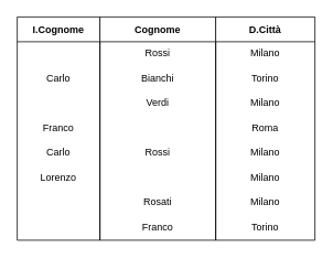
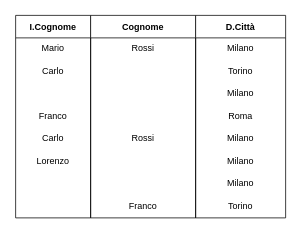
  <mxCell id="0" />
  <mxCell id="1" parent="0" />
  <mxCell id="2" value="I.Cognome" style="swimlane;startSize=30;fontStyle=1" parent="1" vertex="1"><mxGeometry x="20" y="20" width="100" height="270" as="geometry" /></mxCell>
+ <mxCell id="3" value="Mario" style="text;strokeColor=none;fillColor=none;spacingLeft=4;spacingRight=4;overflow=hidden;rotatable=0;points=[[0,0.5],[1,0.5]];portConstraint=eastwest;fontSize=12;align=center;" parent="2" vertex="1"><mxGeometry y="30" width="100" height="30" as="geometry" /></mxCell>
  <mxCell id="4" value="Carlo" style="text;strokeColor=none;fillColor=none;spacingLeft=4;spacingRight=4;overflow=hidden;rotatable=0;points=[[0,0.5],[1,0.5]];portConstraint=eastwest;fontSize=12;align=center;" parent="2" vertex="1"><mxGeometry y="60" width="100" height="30" as="geometry" /></mxCell>
  <mxCell id="5" value="Franco" style="text;strokeColor=none;fillColor=none;spacingLeft=4;spacingRight=4;overflow=hidden;rotatable=0;points=[[0,0.5],[1,0.5]];portConstraint=eastwest;fontSize=12;align=center;" parent="2" vertex="1"><mxGeometry y="120" width="100" height="30" as="geometry" /></mxCell>
  <mxCell id="6" value="Carlo" style="text;strokeColor=none;fillColor=none;spacingLeft=4;spacingRight=4;overflow=hidden;rotatable=0;points=[[0,0.5],[1,0.5]];portConstraint=eastwest;fontSize=12;align=center;" parent="2" vertex="1"><mxGeometry y="150" width="100" height="30" as="geometry" /></mxCell>
  <mxCell id="7" value="Lorenzo" style="text;strokeColor=none;fillColor=none;spacingLeft=4;spacingRight=4;overflow=hidden;rotatable=0;points=[[0,0.5],[1,0.5]];portConstraint=eastwest;fontSize=12;align=center;" parent="2" vertex="1"><mxGeometry y="180" width="100" height="30" as="geometry" /></mxCell>
  <mxCell id="8" value="Cognome" style="swimlane;startSize=30;" parent="1" vertex="1"><mxGeometry x="120" y="20" width="140" height="270" as="geometry" /></mxCell>
  <mxCell id="9" value="Rossi" style="text;strokeColor=none;fillColor=none;spacingLeft=4;spacingRight=4;overflow=hidden;rotatable=0;points=[[0,0.5],[1,0.5]];portConstraint=eastwest;fontSize=12;align=center;" parent="8" vertex="1"><mxGeometry y="30" width="140" height="30" as="geometry" /></mxCell>
- <mxCell id="10" value="Bianchi" style="text;strokeColor=none;fillColor=none;spacingLeft=4;spacingRight=4;overflow=hidden;rotatable=0;points=[[0,0.5],[1,0.5]];portConstraint=eastwest;fontSize=12;align=center;" parent="8" vertex="1"><mxGeometry y="60" width="140" height="30" as="geometry" /></mxCell>
- <mxCell id="11" value="Verdi" style="text;strokeColor=none;fillColor=none;spacingLeft=4;spacingRight=4;overflow=hidden;rotatable=0;points=[[0,0.5],[1,0.5]];portConstraint=eastwest;fontSize=12;align=center;" parent="8" vertex="1"><mxGeometry y="90" width="140" height="30" as="geometry" /></mxCell>
  <mxCell id="12" value="Rossi" style="text;strokeColor=none;fillColor=none;spacingLeft=4;spacingRight=4;overflow=hidden;rotatable=0;points=[[0,0.5],[1,0.5]];portConstraint=eastwest;fontSize=12;align=center;" parent="8" vertex="1"><mxGeometry y="150" width="140" height="30" as="geometry" /></mxCell>
- <mxCell id="13" value="Rosati" style="text;strokeColor=none;fillColor=none;spacingLeft=4;spacingRight=4;overflow=hidden;rotatable=0;points=[[0,0.5],[1,0.5]];portConstraint=eastwest;fontSize=12;align=center;" parent="8" vertex="1"><mxGeometry y="210" width="140" height="30" as="geometry" /></mxCell>
  <mxCell id="14" value="Franco" style="text;strokeColor=none;fillColor=none;spacingLeft=4;spacingRight=4;overflow=hidden;rotatable=0;points=[[0,0.5],[1,0.5]];portConstraint=eastwest;fontSize=12;align=center;" parent="8" vertex="1"><mxGeometry y="240" width="140" height="30" as="geometry" /></mxCell>
  <mxCell id="15" value="D.Città" style="swimlane;startSize=30;fontStyle=1" parent="1" vertex="1"><mxGeometry x="260" y="20" width="120" height="270" as="geometry" /></mxCell>
  <mxCell id="16" value="Milano" style="text;strokeColor=none;fillColor=none;spacingLeft=4;spacingRight=4;overflow=hidden;rotatable=0;points=[[0,0.5],[1,0.5]];portConstraint=eastwest;fontSize=12;align=center;" parent="15" vertex="1"><mxGeometry y="30" width="120" height="30" as="geometry" /></mxCell>
  <mxCell id="17" value="Torino" style="text;strokeColor=none;fillColor=none;spacingLeft=4;spacingRight=4;overflow=hidden;rotatable=0;points=[[0,0.5],[1,0.5]];portConstraint=eastwest;fontSize=12;align=center;" parent="15" vertex="1"><mxGeometry y="60" width="120" height="30" as="geometry" /></mxCell>
  <mxCell id="18" value="Milano" style="text;strokeColor=none;fillColor=none;spacingLeft=4;spacingRight=4;overflow=hidden;rotatable=0;points=[[0,0.5],[1,0.5]];portConstraint=eastwest;fontSize=12;align=center;" parent="15" vertex="1"><mxGeometry y="90" width="120" height="30" as="geometry" /></mxCell>
  <mxCell id="19" value="Roma" style="text;strokeColor=none;fillColor=none;spacingLeft=4;spacingRight=4;overflow=hidden;rotatable=0;points=[[0,0.5],[1,0.5]];portConstraint=eastwest;fontSize=12;align=center;" parent="15" vertex="1"><mxGeometry y="120" width="120" height="30" as="geometry" /></mxCell>
  <mxCell id="20" value="Milano" style="text;strokeColor=none;fillColor=none;spacingLeft=4;spacingRight=4;overflow=hidden;rotatable=0;points=[[0,0.5],[1,0.5]];portConstraint=eastwest;fontSize=12;align=center;" parent="15" vertex="1"><mxGeometry y="150" width="120" height="30" as="geometry" /></mxCell>
  <mxCell id="21" value="Milano" style="text;strokeColor=none;fillColor=none;spacingLeft=4;spacingRight=4;overflow=hidden;rotatable=0;points=[[0,0.5],[1,0.5]];portConstraint=eastwest;fontSize=12;align=center;" parent="15" vertex="1"><mxGeometry y="180" width="120" height="30" as="geometry" /></mxCell>
  <mxCell id="22" value="Milano" style="text;strokeColor=none;fillColor=none;spacingLeft=4;spacingRight=4;overflow=hidden;rotatable=0;points=[[0,0.5],[1,0.5]];portConstraint=eastwest;fontSize=12;align=center;" parent="15" vertex="1"><mxGeometry y="210" width="120" height="30" as="geometry" /></mxCell>
  <mxCell id="23" value="Torino" style="text;strokeColor=none;fillColor=none;spacingLeft=4;spacingRight=4;overflow=hidden;rotatable=0;points=[[0,0.5],[1,0.5]];portConstraint=eastwest;fontSize=12;align=center;" parent="15" vertex="1"><mxGeometry y="240" width="120" height="30" as="geometry" /></mxCell>
